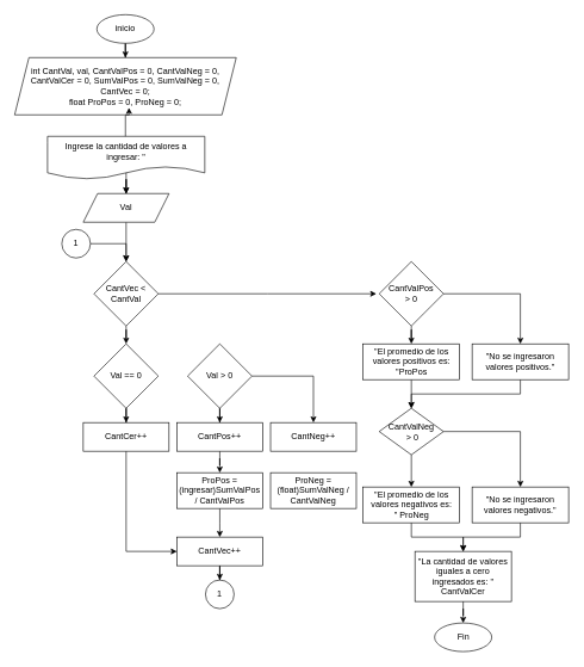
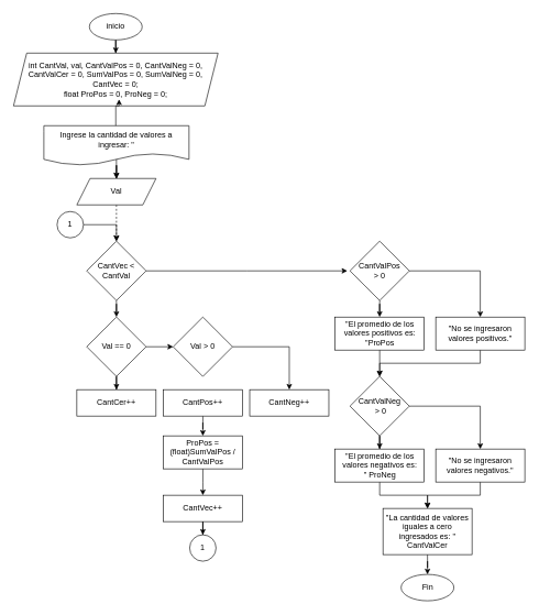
  <mxCell id="0" />
  <mxCell id="1" parent="0" />
  <mxCell id="2" value="" style="edgeStyle=orthogonalEdgeStyle;rounded=0;orthogonalLoop=1;jettySize=auto;html=1;" parent="1" source="3" target="5" edge="1"><mxGeometry relative="1" as="geometry" /></mxCell>
  <mxCell id="3" value="inicio" style="ellipse;whiteSpace=wrap;html=1;" parent="1" vertex="1"><mxGeometry x="135" y="20" width="80" height="40" as="geometry" /></mxCell>
  <mxCell id="4" value="" style="edgeStyle=orthogonalEdgeStyle;rounded=0;orthogonalLoop=1;jettySize=auto;html=1;" edge="1" parent="1" source="5" target="16"><mxGeometry relative="1" as="geometry" /></mxCell>
  <mxCell id="5" value="&lt;div&gt;int CantVal, val, CantValPos = 0, CantValNeg = 0, CantValCer = 0, SumValPos = 0, SumValNeg = 0, CantVec = 0;&lt;/div&gt;&lt;div&gt;float ProPos = 0, ProNeg = 0;&lt;/div&gt;" style="shape=parallelogram;perimeter=parallelogramPerimeter;whiteSpace=wrap;html=1;fixedSize=1;" parent="1" vertex="1"><mxGeometry y="80" width="310" height="80" as="geometry" x="20" /></mxCell>
  <mxCell id="6" value="" style="edgeStyle=orthogonalEdgeStyle;rounded=0;orthogonalLoop=1;jettySize=auto;html=1;entryX=0;entryY=0.5;entryDx=0;entryDy=0;" parent="1" source="8" edge="1"><mxGeometry relative="1" as="geometry"><mxPoint x="526" y="410" as="targetPoint" /></mxGeometry></mxCell>
  <mxCell id="7" value="" style="edgeStyle=orthogonalEdgeStyle;rounded=0;orthogonalLoop=1;jettySize=auto;html=1;" edge="1" parent="1" source="8" target="25"><mxGeometry relative="1" as="geometry" /></mxCell>
  <mxCell id="8" value="CantVec &lt; CantVal" style="rhombus;whiteSpace=wrap;html=1;" parent="1" vertex="1"><mxGeometry x="131" y="365" width="90" height="90" as="geometry" /></mxCell>
  <mxCell id="9" value="" style="edgeStyle=orthogonalEdgeStyle;rounded=0;orthogonalLoop=1;jettySize=auto;html=1;" edge="1" parent="1" source="10"><mxGeometry relative="1" as="geometry"><mxPoint x="307" y="750" as="targetPoint" /></mxGeometry></mxCell>
- <mxCell id="10" value="ProPos = (ingresar)SumValPos / CantValPos" style="rounded=0;whiteSpace=wrap;html=1;" parent="1" vertex="1"><mxGeometry x="247" y="660" width="120" height="50" as="geometry" /></mxCell>
+ <mxCell id="10" value="ProPos = (float)SumValPos / CantValPos" style="rounded=0;whiteSpace=wrap;html=1;" parent="1" vertex="1"><mxGeometry x="247" y="660" width="120" height="50" as="geometry" /></mxCell>
  <mxCell id="11" value="" style="edgeStyle=orthogonalEdgeStyle;rounded=0;orthogonalLoop=1;jettySize=auto;html=1;entryX=0.5;entryY=0;entryDx=0;entryDy=0;" parent="1" source="12" target="8" edge="1"><mxGeometry relative="1" as="geometry"><mxPoint x="177" y="360" as="targetPoint" /></mxGeometry></mxCell>
  <mxCell id="12" value="1" style="ellipse;whiteSpace=wrap;html=1;aspect=fixed;" parent="1" vertex="1"><mxGeometry x="86" y="320" width="40" height="40" as="geometry" /></mxCell>
  <mxCell id="13" value="" style="edgeStyle=orthogonalEdgeStyle;rounded=0;orthogonalLoop=1;jettySize=auto;html=1;" parent="1" source="14" target="16" edge="1"><mxGeometry relative="1" as="geometry" /></mxCell>
  <mxCell id="14" value="Ingrese la cantidad de valores a ingresar: &quot;" style="shape=document;whiteSpace=wrap;html=1;boundedLbl=1;" parent="1" vertex="1"><mxGeometry x="66" y="190" width="220" height="60" as="geometry" /></mxCell>
- <mxCell id="15" value="" style="edgeStyle=orthogonalEdgeStyle;rounded=0;orthogonalLoop=1;jettySize=auto;html=1;entryX=0.5;entryY=0;entryDx=0;entryDy=0;" parent="1" source="16" target="8" edge="1"><mxGeometry relative="1" as="geometry"><mxPoint x="177" y="360" as="targetPoint" /></mxGeometry></mxCell>
+ <mxCell id="15" value="" style="edgeStyle=orthogonalEdgeStyle;rounded=0;orthogonalLoop=1;jettySize=auto;html=1;entryX=0.5;entryY=0;entryDx=0;entryDy=0;dashed=1;" parent="1" source="16" target="8" edge="1"><mxGeometry relative="1" as="geometry"><mxPoint x="177" y="360" as="targetPoint" /></mxGeometry></mxCell>
  <mxCell id="16" value="Val" style="shape=parallelogram;perimeter=parallelogramPerimeter;whiteSpace=wrap;html=1;fixedSize=1;" parent="1" vertex="1"><mxGeometry x="116" y="270" width="120" height="40" as="geometry" /></mxCell>
- <mxCell id="17" value="" style="edgeStyle=orthogonalEdgeStyle;rounded=0;orthogonalLoop=1;jettySize=auto;html=1;" edge="1" parent="1" source="19" target="21"><mxGeometry relative="1" as="geometry" /></mxCell>
  <mxCell id="18" value="" style="edgeStyle=orthogonalEdgeStyle;rounded=0;orthogonalLoop=1;jettySize=auto;html=1;entryX=0.5;entryY=0;entryDx=0;entryDy=0;" edge="1" parent="1" source="19" target="22"><mxGeometry relative="1" as="geometry"><mxPoint x="427" y="525" as="targetPoint" /></mxGeometry></mxCell>
  <mxCell id="19" value="Val &amp;gt; 0" style="rhombus;whiteSpace=wrap;html=1;" vertex="1" parent="1"><mxGeometry x="262" y="480" width="90" height="90" as="geometry" /></mxCell>
  <mxCell id="20" value="" style="edgeStyle=orthogonalEdgeStyle;rounded=0;orthogonalLoop=1;jettySize=auto;html=1;" edge="1" parent="1" source="21" target="10"><mxGeometry relative="1" as="geometry" /></mxCell>
  <mxCell id="21" value="CantPos++" style="rounded=0;whiteSpace=wrap;html=1;" vertex="1" parent="1"><mxGeometry x="247" y="590" width="120" height="40" as="geometry" /></mxCell>
  <mxCell id="22" value="CantNeg++" style="rounded=0;whiteSpace=wrap;html=1;" vertex="1" parent="1"><mxGeometry x="378" y="590" width="120" height="40" as="geometry" /></mxCell>
  <mxCell id="23" value="" style="edgeStyle=orthogonalEdgeStyle;rounded=0;orthogonalLoop=1;jettySize=auto;html=1;" edge="1" parent="1" source="25" target="27"><mxGeometry relative="1" as="geometry" /></mxCell>
+ <mxCell id="24" value="" style="edgeStyle=orthogonalEdgeStyle;rounded=0;orthogonalLoop=1;jettySize=auto;html=1;" edge="1" parent="1" source="25" target="19"><mxGeometry relative="1" as="geometry" /></mxCell>
  <mxCell id="25" value="Val == 0" style="rhombus;whiteSpace=wrap;html=1;" vertex="1" parent="1"><mxGeometry x="131" y="480" width="90" height="90" as="geometry" /></mxCell>
- <mxCell id="26" value="" style="edgeStyle=orthogonalEdgeStyle;rounded=0;orthogonalLoop=1;jettySize=auto;html=1;entryX=0;entryY=0.5;entryDx=0;entryDy=0;" edge="1" parent="1" source="27" target="32"><mxGeometry relative="1" as="geometry"><mxPoint x="287" y="770" as="targetPoint" /><Array as="points"><mxPoint x="176" y="770" /></Array></mxGeometry></mxCell>
  <mxCell id="27" value="CantCer++" style="rounded=0;whiteSpace=wrap;html=1;" vertex="1" parent="1"><mxGeometry x="116" y="590" width="120" height="40" as="geometry" /></mxCell>
  <mxCell id="28" style="edgeStyle=orthogonalEdgeStyle;rounded=0;orthogonalLoop=1;jettySize=auto;html=1;exitX=0.5;exitY=1;exitDx=0;exitDy=0;entryX=0.516;entryY=0.875;entryDx=0;entryDy=0;entryPerimeter=0;" edge="1" parent="1" source="5" target="5"><mxGeometry relative="1" as="geometry" /></mxCell>
- <mxCell id="29" value="ProNeg = (float)SumValNeg / CantValNeg" style="rounded=0;whiteSpace=wrap;html=1;" vertex="1" parent="1"><mxGeometry x="378" y="660" width="120" height="50" as="geometry" /></mxCell>
  <mxCell id="30" value="1" style="ellipse;whiteSpace=wrap;html=1;aspect=fixed;" vertex="1" parent="1"><mxGeometry x="287" y="810" width="40" height="40" as="geometry" /></mxCell>
  <mxCell id="31" value="" style="edgeStyle=orthogonalEdgeStyle;rounded=0;orthogonalLoop=1;jettySize=auto;html=1;" edge="1" parent="1" source="32" target="30"><mxGeometry relative="1" as="geometry" /></mxCell>
  <mxCell id="32" value="CantVec++" style="rounded=0;whiteSpace=wrap;html=1;" vertex="1" parent="1"><mxGeometry x="247" y="750" width="120" height="40" as="geometry" /></mxCell>
  <mxCell id="33" value="" style="edgeStyle=orthogonalEdgeStyle;rounded=0;orthogonalLoop=1;jettySize=auto;html=1;entryX=0.5;entryY=0;entryDx=0;entryDy=0;" edge="1" parent="1" source="35" target="39"><mxGeometry relative="1" as="geometry"><mxPoint x="682.5" y="410" as="targetPoint" /></mxGeometry></mxCell>
  <mxCell id="34" value="" style="edgeStyle=orthogonalEdgeStyle;rounded=0;orthogonalLoop=1;jettySize=auto;html=1;" edge="1" parent="1" source="35" target="37"><mxGeometry relative="1" as="geometry" /></mxCell>
  <mxCell id="35" value="CantValPos&lt;br&gt;&amp;gt; 0" style="rhombus;whiteSpace=wrap;html=1;" vertex="1" parent="1"><mxGeometry x="530" y="365" width="90" height="90" as="geometry" /></mxCell>
  <mxCell id="36" value="" style="edgeStyle=orthogonalEdgeStyle;rounded=0;orthogonalLoop=1;jettySize=auto;html=1;" edge="1" parent="1" source="37" target="42"><mxGeometry relative="1" as="geometry" /></mxCell>
  <mxCell id="37" value="&quot;El promedio de los valores positivos es: &quot;ProPos" style="rounded=0;whiteSpace=wrap;html=1;" vertex="1" parent="1"><mxGeometry x="507.5" y="480" width="135" height="50" as="geometry" /></mxCell>
  <mxCell id="38" value="" style="edgeStyle=orthogonalEdgeStyle;rounded=0;orthogonalLoop=1;jettySize=auto;html=1;" edge="1" parent="1" source="39" target="42"><mxGeometry relative="1" as="geometry"><Array as="points"><mxPoint x="728" y="550" /><mxPoint x="575" y="550" /></Array></mxGeometry></mxCell>
  <mxCell id="39" value="&quot;No se ingresaron valores positivos.&quot;" style="rounded=0;whiteSpace=wrap;html=1;" vertex="1" parent="1"><mxGeometry x="660" y="480" width="135" height="50" as="geometry" /></mxCell>
  <mxCell id="40" value="" style="edgeStyle=orthogonalEdgeStyle;rounded=0;orthogonalLoop=1;jettySize=auto;html=1;" edge="1" parent="1" source="42" target="44"><mxGeometry relative="1" as="geometry" /></mxCell>
  <mxCell id="41" value="" style="edgeStyle=orthogonalEdgeStyle;rounded=0;orthogonalLoop=1;jettySize=auto;html=1;entryX=0.5;entryY=0;entryDx=0;entryDy=0;" edge="1" parent="1" source="42" target="46"><mxGeometry relative="1" as="geometry"><mxPoint x="695" y="615" as="targetPoint" /></mxGeometry></mxCell>
- <mxCell id="42" value="CantValNeg&lt;br&gt;&amp;nbsp;&amp;gt; 0" style="rhombus;whiteSpace=wrap;html=1;" vertex="1" parent="1"><mxGeometry x="530" y="570" width="90" height="65" as="geometry" /></mxCell>
+ <mxCell id="42" value="CantValNeg&lt;br&gt;&amp;nbsp;&amp;gt; 0" style="rhombus;whiteSpace=wrap;html=1;" vertex="1" parent="1"><mxGeometry x="530" y="570" width="90" height="90" as="geometry" /></mxCell>
  <mxCell id="43" value="" style="edgeStyle=orthogonalEdgeStyle;rounded=0;orthogonalLoop=1;jettySize=auto;html=1;" edge="1" parent="1" source="44" target="48"><mxGeometry relative="1" as="geometry" /></mxCell>
  <mxCell id="44" value="&quot;El promedio de los valores negativos es: &lt;br&gt;&quot; ProNeg" style="rounded=0;whiteSpace=wrap;html=1;" vertex="1" parent="1"><mxGeometry x="507.5" y="680" width="135" height="50" as="geometry" /></mxCell>
  <mxCell id="45" value="" style="edgeStyle=orthogonalEdgeStyle;rounded=0;orthogonalLoop=1;jettySize=auto;html=1;" edge="1" parent="1" source="46" target="48"><mxGeometry relative="1" as="geometry" /></mxCell>
  <mxCell id="46" value="&quot;No se ingresaron valores negativos.&quot;" style="rounded=0;whiteSpace=wrap;html=1;" vertex="1" parent="1"><mxGeometry x="660" y="680" width="135" height="50" as="geometry" /></mxCell>
  <mxCell id="47" value="" style="edgeStyle=orthogonalEdgeStyle;rounded=0;orthogonalLoop=1;jettySize=auto;html=1;" edge="1" parent="1" source="48" target="49"><mxGeometry relative="1" as="geometry" /></mxCell>
  <mxCell id="48" value="&quot;La cantidad de valores iguales a cero ingresados es: &quot; CantValCer" style="rounded=0;whiteSpace=wrap;html=1;" vertex="1" parent="1"><mxGeometry x="580" y="770" width="135" height="70" as="geometry" /></mxCell>
  <mxCell id="49" value="Fin" style="ellipse;whiteSpace=wrap;html=1;" vertex="1" parent="1"><mxGeometry x="607.5" y="870" width="80" height="40" as="geometry" /></mxCell>
